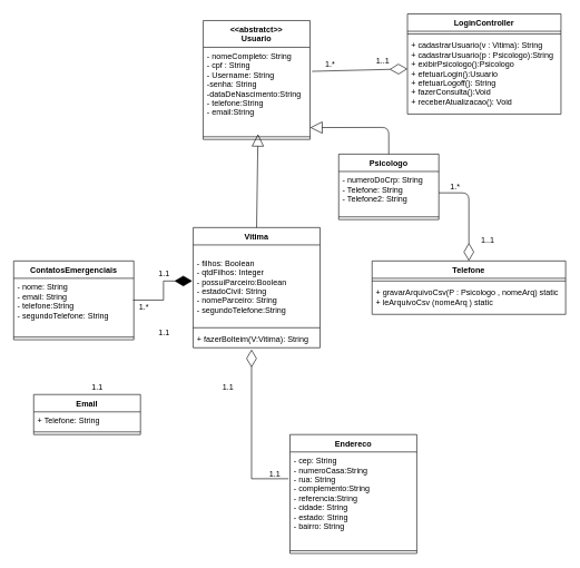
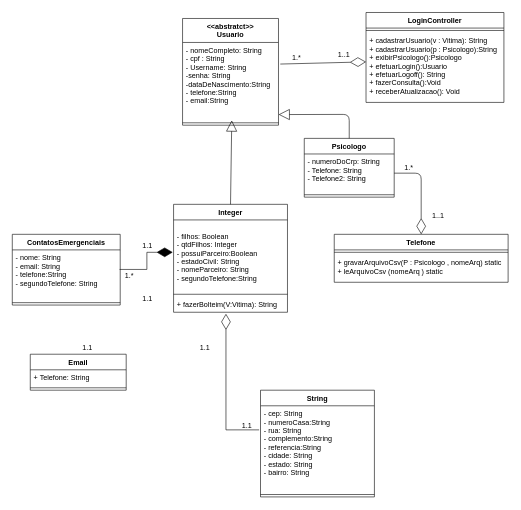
  <mxCell id="0" />
  <mxCell id="1" parent="0" />
- <mxCell id="2" value="Vitima" style="swimlane;fontStyle=1;align=center;verticalAlign=top;childLayout=stackLayout;horizontal=1;startSize=26;horizontalStack=0;resizeParent=1;resizeParentMax=0;resizeLast=0;collapsible=1;marginBottom=0;" vertex="1" parent="1"><mxGeometry x="289" y="340" width="190" height="180" as="geometry" /></mxCell>
+ <mxCell id="2" value="Integer" style="swimlane;fontStyle=1;align=center;verticalAlign=top;childLayout=stackLayout;horizontal=1;startSize=26;horizontalStack=0;resizeParent=1;resizeParentMax=0;resizeLast=0;collapsible=1;marginBottom=0;" vertex="1" parent="1"><mxGeometry x="289" y="340" width="190" height="180" as="geometry" /></mxCell>
  <mxCell id="3" value="&#10;- filhos: Boolean&#10;- qtdFilhos: Integer&#10;- possuiParceiro:Boolean&#10;- estadoCivil: String&#10;- nomeParceiro: String&#10;- segundoTelefone:String" style="text;strokeColor=none;fillColor=none;align=left;verticalAlign=top;spacingLeft=4;spacingRight=4;overflow=hidden;rotatable=0;points=[[0,0.5],[1,0.5]];portConstraint=eastwest;" vertex="1" parent="2"><mxGeometry y="26" width="190" height="120" as="geometry" /></mxCell>
  <mxCell id="4" value="" style="line;strokeWidth=1;fillColor=none;align=left;verticalAlign=middle;spacingTop=-1;spacingLeft=3;spacingRight=3;rotatable=0;labelPosition=right;points=[];portConstraint=eastwest;" vertex="1" parent="2"><mxGeometry y="146" width="190" height="8" as="geometry" /></mxCell>
  <mxCell id="5" value="+ fazerBolteim(V:Vitima): String" style="text;strokeColor=none;fillColor=none;align=left;verticalAlign=top;spacingLeft=4;spacingRight=4;overflow=hidden;rotatable=0;points=[[0,0.5],[1,0.5]];portConstraint=eastwest;" vertex="1" parent="2"><mxGeometry y="154" width="190" height="26" as="geometry" /></mxCell>
  <mxCell id="6" value="&lt;&lt;abstratct&gt;&gt;&#10;Usuario" style="swimlane;fontStyle=1;align=center;verticalAlign=top;childLayout=stackLayout;horizontal=1;startSize=40;horizontalStack=0;resizeParent=1;resizeParentMax=0;resizeLast=0;collapsible=1;marginBottom=0;" vertex="1" parent="1"><mxGeometry x="304" y="30" width="160" height="178" as="geometry" /></mxCell>
  <mxCell id="7" value="- nomeCompleto: String&#10;- cpf : String&#10;- Username: String&#10;-senha: String&#10;-dataDeNascimento:String&#10;- telefone:String&#10;- email:String&#10;" style="text;strokeColor=none;fillColor=none;align=left;verticalAlign=top;spacingLeft=4;spacingRight=4;overflow=hidden;rotatable=0;points=[[0,0.5],[1,0.5]];portConstraint=eastwest;" vertex="1" parent="6"><mxGeometry y="40" width="160" height="130" as="geometry" /></mxCell>
  <mxCell id="8" value="" style="line;strokeWidth=1;fillColor=none;align=left;verticalAlign=middle;spacingTop=-1;spacingLeft=3;spacingRight=3;rotatable=0;labelPosition=right;points=[];portConstraint=eastwest;" vertex="1" parent="6"><mxGeometry y="170" width="160" height="8" as="geometry" /></mxCell>
  <mxCell id="9" value="Psicologo" style="swimlane;fontStyle=1;align=center;verticalAlign=top;childLayout=stackLayout;horizontal=1;startSize=26;horizontalStack=0;resizeParent=1;resizeParentMax=0;resizeLast=0;collapsible=1;marginBottom=0;" vertex="1" parent="1"><mxGeometry x="507" y="230" width="150" height="98" as="geometry" /></mxCell>
  <mxCell id="10" value="- numeroDoCrp: String&#10;- Telefone: String&#10;- Telefone2: String" style="text;strokeColor=none;fillColor=none;align=left;verticalAlign=top;spacingLeft=4;spacingRight=4;overflow=hidden;rotatable=0;points=[[0,0.5],[1,0.5]];portConstraint=eastwest;" vertex="1" parent="9"><mxGeometry y="26" width="150" height="64" as="geometry" /></mxCell>
  <mxCell id="11" value="" style="line;strokeWidth=1;fillColor=none;align=left;verticalAlign=middle;spacingTop=-1;spacingLeft=3;spacingRight=3;rotatable=0;labelPosition=right;points=[];portConstraint=eastwest;" vertex="1" parent="9"><mxGeometry y="90" width="150" height="8" as="geometry" /></mxCell>
  <mxCell id="12" value="LoginController" style="swimlane;fontStyle=1;align=center;verticalAlign=top;childLayout=stackLayout;horizontal=1;startSize=26;horizontalStack=0;resizeParent=1;resizeParentMax=0;resizeLast=0;collapsible=1;marginBottom=0;" vertex="1" parent="1"><mxGeometry x="610" y="20" width="230" height="150" as="geometry" /></mxCell>
  <mxCell id="13" value="" style="line;strokeWidth=1;fillColor=none;align=left;verticalAlign=middle;spacingTop=-1;spacingLeft=3;spacingRight=3;rotatable=0;labelPosition=right;points=[];portConstraint=eastwest;" vertex="1" parent="12"><mxGeometry y="26" width="230" height="8" as="geometry" /></mxCell>
  <mxCell id="14" value="+ cadastrarUsuario(v : Vitima): String&#10;+ cadastrarUsuario(p : Psicologo):String&#10;+ exibirPsicologo():Psicologo&#10;+ efetuarLogin():Usuario&#10;+ efetuarLogoff(): String&#10;+ fazerConsulta():Void&#10;+ receberAtualizacao(): Void&#10;" style="text;strokeColor=none;fillColor=none;align=left;verticalAlign=top;spacingLeft=4;spacingRight=4;overflow=hidden;rotatable=0;points=[[0,0.5],[1,0.5]];portConstraint=eastwest;" vertex="1" parent="12"><mxGeometry y="34" width="230" height="116" as="geometry" /></mxCell>
  <mxCell id="15" value="" style="endArrow=diamondThin;endFill=0;endSize=24;html=1;exitX=1.019;exitY=0.277;exitDx=0;exitDy=0;exitPerimeter=0;entryX=0;entryY=0.417;entryDx=0;entryDy=0;entryPerimeter=0;" edge="1" parent="1" source="7" target="14"><mxGeometry width="160" relative="1" as="geometry"><mxPoint x="690" y="700" as="sourcePoint" /><mxPoint x="850" y="700" as="targetPoint" /></mxGeometry></mxCell>
  <mxCell id="16" value="1.*" style="text;html=1;align=center;verticalAlign=middle;resizable=0;points=[];autosize=1;strokeColor=none;" vertex="1" parent="1"><mxGeometry x="479" y="85" width="30" height="20" as="geometry" /></mxCell>
  <mxCell id="17" value="1..1" style="text;html=1;align=center;verticalAlign=middle;resizable=0;points=[];autosize=1;strokeColor=none;" vertex="1" parent="1"><mxGeometry x="553" y="80" width="40" height="20" as="geometry" /></mxCell>
- <mxCell id="18" value="Endereco" style="swimlane;fontStyle=1;align=center;verticalAlign=top;childLayout=stackLayout;horizontal=1;startSize=26;horizontalStack=0;resizeParent=1;resizeParentMax=0;resizeLast=0;collapsible=1;marginBottom=0;" vertex="1" parent="1"><mxGeometry x="434" y="650" width="190" height="178" as="geometry" /></mxCell>
+ <mxCell id="18" value="String" style="swimlane;fontStyle=1;align=center;verticalAlign=top;childLayout=stackLayout;horizontal=1;startSize=26;horizontalStack=0;resizeParent=1;resizeParentMax=0;resizeLast=0;collapsible=1;marginBottom=0;" vertex="1" parent="1"><mxGeometry x="434" y="650" width="190" height="178" as="geometry" /></mxCell>
  <mxCell id="19" value="- cep: String&#10;- numeroCasa:String&#10;- rua: String&#10;- complemento:String&#10;- referencia:String&#10;- cidade: String&#10;- estado: String&#10;- bairro: String" style="text;strokeColor=none;fillColor=none;align=left;verticalAlign=top;spacingLeft=4;spacingRight=4;overflow=hidden;rotatable=0;points=[[0,0.5],[1,0.5]];portConstraint=eastwest;" vertex="1" parent="18"><mxGeometry y="26" width="190" height="144" as="geometry" /></mxCell>
  <mxCell id="20" value="" style="line;strokeWidth=1;fillColor=none;align=left;verticalAlign=middle;spacingTop=-1;spacingLeft=3;spacingRight=3;rotatable=0;labelPosition=right;points=[];portConstraint=eastwest;" vertex="1" parent="18"><mxGeometry y="170" width="190" height="8" as="geometry" /></mxCell>
  <mxCell id="21" value="ContatosEmergenciais" style="swimlane;fontStyle=1;align=center;verticalAlign=top;childLayout=stackLayout;horizontal=1;startSize=26;horizontalStack=0;resizeParent=1;resizeParentMax=0;resizeLast=0;collapsible=1;marginBottom=0;" vertex="1" parent="1"><mxGeometry x="20" y="390" width="180" height="118" as="geometry" /></mxCell>
  <mxCell id="22" value="- nome: String&#10;- email: String&#10;- telefone:String&#10;- segundoTelefone: String" style="text;strokeColor=none;fillColor=none;align=left;verticalAlign=top;spacingLeft=4;spacingRight=4;overflow=hidden;rotatable=0;points=[[0,0.5],[1,0.5]];portConstraint=eastwest;" vertex="1" parent="21"><mxGeometry y="26" width="180" height="84" as="geometry" /></mxCell>
  <mxCell id="23" value="" style="line;strokeWidth=1;fillColor=none;align=left;verticalAlign=middle;spacingTop=-1;spacingLeft=3;spacingRight=3;rotatable=0;labelPosition=right;points=[];portConstraint=eastwest;" vertex="1" parent="21"><mxGeometry y="110" width="180" height="8" as="geometry" /></mxCell>
  <mxCell id="24" value="" style="endArrow=block;endSize=16;endFill=0;html=1;entryX=1.001;entryY=0.925;entryDx=0;entryDy=0;entryPerimeter=0;exitX=0.5;exitY=0;exitDx=0;exitDy=0;" edge="1" parent="1" source="9" target="7"><mxGeometry x="-0.125" y="90" width="160" relative="1" as="geometry"><mxPoint x="580" y="870" as="sourcePoint" /><mxPoint x="580" y="798" as="targetPoint" /><Array as="points"><mxPoint x="582" y="190" /></Array><mxPoint as="offset" /></mxGeometry></mxCell>
  <mxCell id="25" value="" style="endArrow=diamondThin;endFill=1;endSize=24;html=1;rounded=0;edgeStyle=orthogonalEdgeStyle;entryX=-0.007;entryY=0.45;entryDx=0;entryDy=0;entryPerimeter=0;exitX=0.994;exitY=0.388;exitDx=0;exitDy=0;exitPerimeter=0;" edge="1" parent="1" source="22" target="3"><mxGeometry width="160" relative="1" as="geometry"><mxPoint x="130" y="1000" as="sourcePoint" /><mxPoint x="290" y="1000" as="targetPoint" /></mxGeometry></mxCell>
  <mxCell id="26" value="1.*" style="text;html=1;align=center;verticalAlign=middle;resizable=0;points=[];autosize=1;strokeColor=none;" vertex="1" parent="1"><mxGeometry x="200" y="450" width="30" height="20" as="geometry" /></mxCell>
  <mxCell id="27" value="1.1" style="text;html=1;align=center;verticalAlign=middle;resizable=0;points=[];autosize=1;strokeColor=none;" vertex="1" parent="1"><mxGeometry x="396" y="700" width="30" height="20" as="geometry" /></mxCell>
  <mxCell id="28" value="" style="endArrow=diamondThin;endFill=0;endSize=24;html=1;rounded=0;edgeStyle=orthogonalEdgeStyle;exitX=-0.012;exitY=0.279;exitDx=0;exitDy=0;exitPerimeter=0;entryX=0.46;entryY=1.097;entryDx=0;entryDy=0;entryPerimeter=0;" edge="1" parent="1" source="19" target="5"><mxGeometry width="160" relative="1" as="geometry"><mxPoint x="602" y="1111" as="sourcePoint" /><mxPoint x="376" y="530" as="targetPoint" /><Array as="points"><mxPoint x="376" y="716" /></Array></mxGeometry></mxCell>
  <mxCell id="29" value="1.1" style="text;html=1;align=center;verticalAlign=middle;resizable=0;points=[];autosize=1;strokeColor=none;" vertex="1" parent="1"><mxGeometry x="230" y="400" width="30" height="20" as="geometry" /></mxCell>
  <mxCell id="30" value="1.1" style="text;html=1;align=center;verticalAlign=middle;resizable=0;points=[];autosize=1;strokeColor=none;" vertex="1" parent="1"><mxGeometry x="326" y="570" width="30" height="20" as="geometry" /></mxCell>
  <mxCell id="31" value="Telefone" style="swimlane;fontStyle=1;align=center;verticalAlign=top;childLayout=stackLayout;horizontal=1;startSize=26;horizontalStack=0;resizeParent=1;resizeParentMax=0;resizeLast=0;collapsible=1;marginBottom=0;" vertex="1" parent="1"><mxGeometry x="557" y="390" width="290" height="80" as="geometry" /></mxCell>
  <mxCell id="32" value="" style="line;strokeWidth=1;fillColor=none;align=left;verticalAlign=middle;spacingTop=-1;spacingLeft=3;spacingRight=3;rotatable=0;labelPosition=right;points=[];portConstraint=eastwest;" vertex="1" parent="31"><mxGeometry y="26" width="290" height="8" as="geometry" /></mxCell>
  <mxCell id="33" value="+ gravarArquivoCsv(P : Psicologo , nomeArq) static&#10;+ leArquivoCsv (nomeArq ) static" style="text;strokeColor=none;fillColor=none;align=left;verticalAlign=top;spacingLeft=4;spacingRight=4;overflow=hidden;rotatable=0;points=[[0,0.5],[1,0.5]];portConstraint=eastwest;fontColor=#000000;labelBackgroundColor=none;" vertex="1" parent="31"><mxGeometry y="34" width="290" height="46" as="geometry" /></mxCell>
  <mxCell id="34" value="" style="endArrow=diamondThin;endFill=0;endSize=24;html=1;exitX=1;exitY=0.5;exitDx=0;exitDy=0;entryX=0.5;entryY=0;entryDx=0;entryDy=0;" edge="1" parent="1" source="10" target="31"><mxGeometry width="160" relative="1" as="geometry"><mxPoint x="696" y="901.98" as="sourcePoint" /><mxPoint x="536" y="610" as="targetPoint" /><Array as="points"><mxPoint x="702" y="288" /></Array></mxGeometry></mxCell>
  <mxCell id="35" value="1.*" style="text;html=1;align=center;verticalAlign=middle;resizable=0;points=[];autosize=1;strokeColor=none;" vertex="1" parent="1"><mxGeometry x="666" y="269" width="30" height="20" as="geometry" /></mxCell>
  <mxCell id="36" value="1..1" style="text;html=1;align=center;verticalAlign=middle;resizable=0;points=[];autosize=1;strokeColor=none;" vertex="1" parent="1"><mxGeometry x="710" y="350" width="40" height="20" as="geometry" /></mxCell>
  <mxCell id="37" value="" style="endArrow=block;endSize=16;endFill=0;html=1;entryX=0.513;entryY=1;entryDx=0;entryDy=0;entryPerimeter=0;exitX=0.5;exitY=0;exitDx=0;exitDy=0;" edge="1" parent="1" source="2" target="7"><mxGeometry x="-0.125" y="90" width="160" relative="1" as="geometry"><mxPoint x="373" y="350" as="sourcePoint" /><mxPoint x="373" y="240" as="targetPoint" /><Array as="points" /><mxPoint as="offset" /></mxGeometry></mxCell>
  <mxCell id="38" value="Email" style="swimlane;fontStyle=1;align=center;verticalAlign=top;childLayout=stackLayout;horizontal=1;startSize=26;horizontalStack=0;resizeParent=1;resizeParentMax=0;resizeLast=0;collapsible=1;marginBottom=0;" vertex="1" parent="1"><mxGeometry x="50" y="590" width="160" height="60" as="geometry" /></mxCell>
  <mxCell id="39" value="+ Telefone: String" style="text;strokeColor=none;fillColor=none;align=left;verticalAlign=top;spacingLeft=4;spacingRight=4;overflow=hidden;rotatable=0;points=[[0,0.5],[1,0.5]];portConstraint=eastwest;" vertex="1" parent="38"><mxGeometry y="26" width="160" height="26" as="geometry" /></mxCell>
  <mxCell id="40" value="" style="line;strokeWidth=1;fillColor=none;align=left;verticalAlign=middle;spacingTop=-1;spacingLeft=3;spacingRight=3;rotatable=0;labelPosition=right;points=[];portConstraint=eastwest;" vertex="1" parent="38"><mxGeometry y="52" width="160" height="8" as="geometry" /></mxCell>
  <mxCell id="41" value="1.1" style="text;html=1;align=center;verticalAlign=middle;resizable=0;points=[];autosize=1;strokeColor=none;" vertex="1" parent="1"><mxGeometry x="230" y="488" width="30" height="20" as="geometry" /></mxCell>
  <mxCell id="42" value="1.1" style="text;html=1;align=center;verticalAlign=middle;resizable=0;points=[];autosize=1;strokeColor=none;" vertex="1" parent="1"><mxGeometry x="130" y="570" width="30" height="20" as="geometry" /></mxCell>
